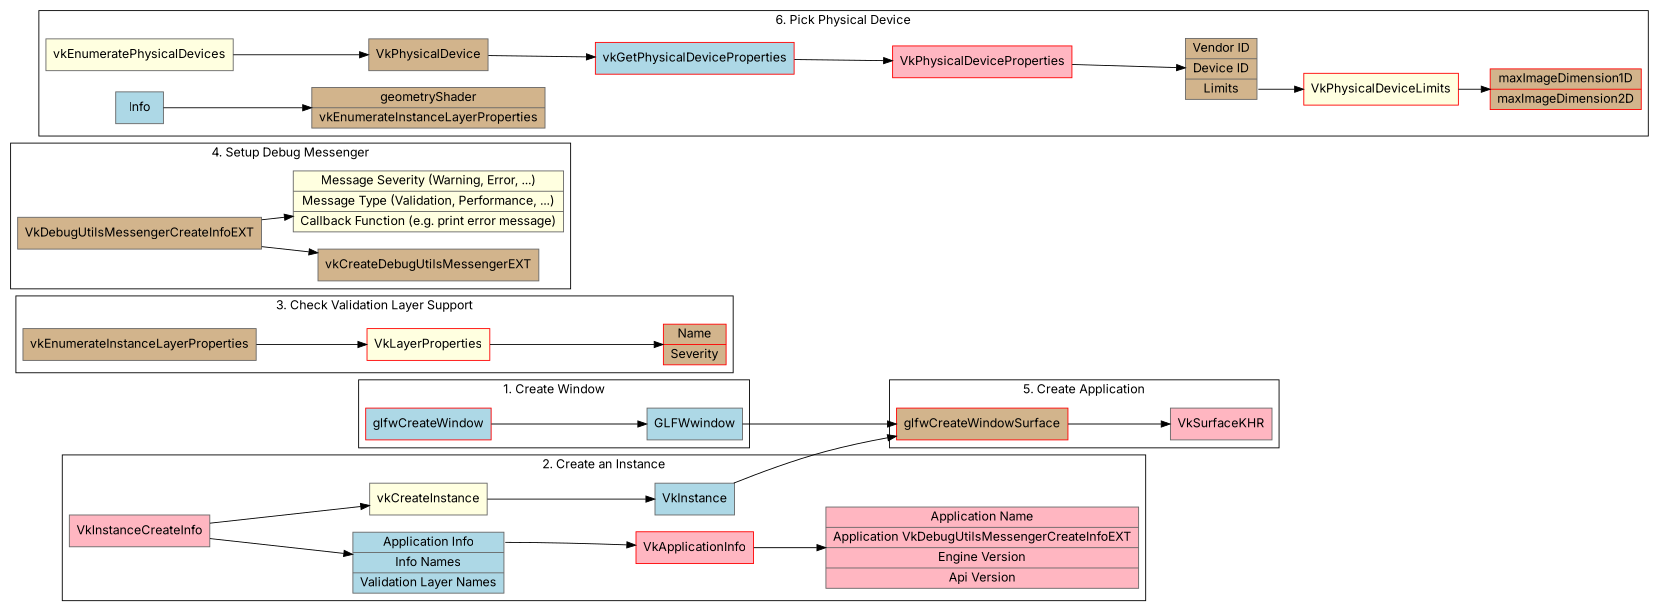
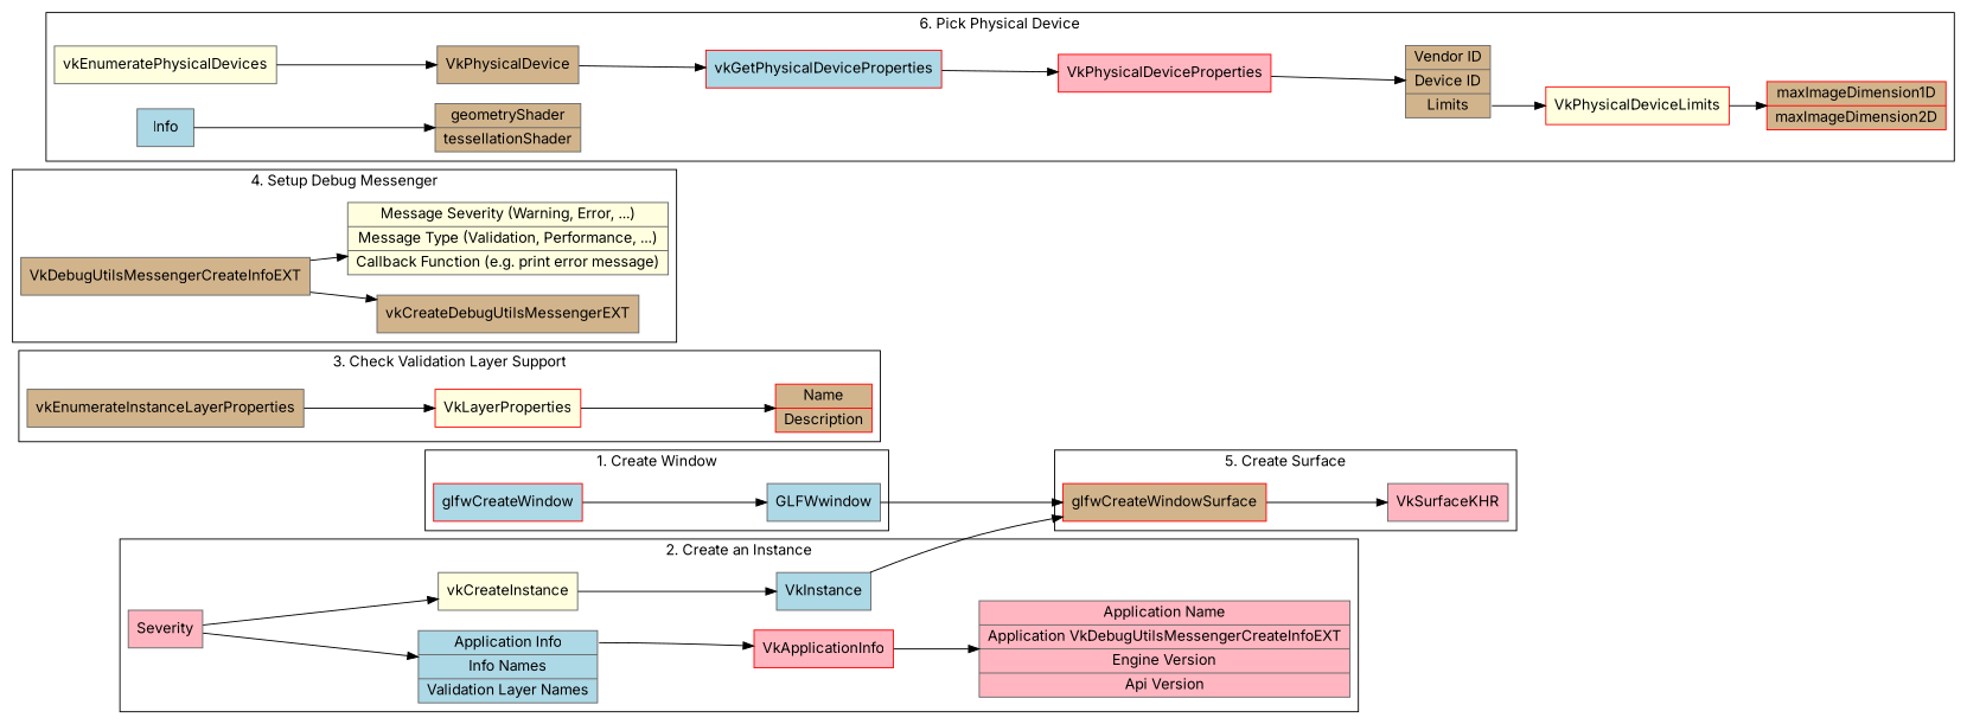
  digraph {
    fontname=Inter
    rankdir=LR
    node [color=gray40 fillcolor=tan fontname=Inter shape=record style=filled]
    edge [fontname=Inter]
    glfwCreateWindow [color=red fillcolor=lightblue]
    GLFWwindow [fillcolor=lightblue]
-   n3 [fillcolor=lightpink label=VkInstanceCreateInfo]
+   n3 [fillcolor=lightpink label=Severity]
    n4 [fillcolor=lightblue label="<VkApplicationInfo>Application Info| Info Names| Validation Layer Names"]
    vkCreateInstance [fillcolor=lightyellow]
    VkApplicationInfo [color=red fillcolor=lightpink]
    n7 [fillcolor=lightpink label="Application Name|Application VkDebugUtilsMessengerCreateInfoEXT| Engine Version| Api Version"]
    VkInstance [fillcolor=lightblue]
    vkEnumerateInstanceLayerProperties
    VkLayerProperties [color=red fillcolor=lightyellow]
-   n11 [color=red label="Name | Severity"]
+   n11 [color=red label="Name | Description"]
    vkCreateDebugUtilsMessengerEXT
    n13 [fillcolor=lightyellow label="Message Severity (Warning, Error, ...)| Message Type (Validation, Performance, ...) | Callback Function (e.g. print error message)"]
    VkDebugUtilsMessengerCreateInfoEXT
    glfwCreateWindowSurface [color=red]
    VkSurfaceKHR [fillcolor=lightpink]
    vkEnumeratePhysicalDevices [fillcolor=lightyellow]
    VkPhysicalDevice
    vkGetPhysicalDeviceProperties [color=red fillcolor=lightblue]
    VkPhysicalDeviceProperties [color=red fillcolor=lightpink]
    n21 [label="Vendor ID | Device ID | <limits>Limits"]
    VkPhysicalDeviceLimits [color=red fillcolor=lightyellow]
    n23 [color=red label="maxImageDimension1D| maxImageDimension2D"]
    n24 [fillcolor=lightblue label=Info]
-   n25 [label="geometryShader | vkEnumerateInstanceLayerProperties"]
+   n25 [label="geometryShader | tessellationShader"]
    subgraph cluster_1 {
      label="1. Create Window"
      glfwCreateWindow
      GLFWwindow
    }
    subgraph cluster_2 {
      label="2. Create an Instance"
      n3
      n4
      vkCreateInstance
      VkApplicationInfo
      n7
      VkInstance
    }
    subgraph cluster_3 {
      label="3. Check Validation Layer Support"
      vkEnumerateInstanceLayerProperties
      VkLayerProperties
      n11
    }
    subgraph cluster_4 {
      label="4. Setup Debug Messenger"
      vkCreateDebugUtilsMessengerEXT
      n13
      VkDebugUtilsMessengerCreateInfoEXT
    }
    subgraph cluster_5 {
-     label="5. Create Application"
+     label="5. Create Surface"
      glfwCreateWindowSurface
      VkSurfaceKHR
    }
    subgraph cluster_6 {
      label="6. Pick Physical Device"
      vkEnumeratePhysicalDevices
      VkPhysicalDevice
      vkGetPhysicalDeviceProperties
      VkPhysicalDeviceProperties
      n21
      VkPhysicalDeviceLimits
      n23
      n24
      n25
    }
    glfwCreateWindow -> GLFWwindow
    GLFWwindow -> glfwCreateWindowSurface
    n3 -> n4
    n3 -> vkCreateInstance
    n4 -> VkApplicationInfo [tailport=VkApplicationInfo]
    vkCreateInstance -> VkInstance
    VkApplicationInfo -> n7
    VkInstance -> glfwCreateWindowSurface
    vkEnumerateInstanceLayerProperties -> VkLayerProperties
    VkLayerProperties -> n11
    VkDebugUtilsMessengerCreateInfoEXT -> vkCreateDebugUtilsMessengerEXT
    VkDebugUtilsMessengerCreateInfoEXT -> n13
    glfwCreateWindowSurface -> VkSurfaceKHR
    vkEnumeratePhysicalDevices -> VkPhysicalDevice
    VkPhysicalDevice -> vkGetPhysicalDeviceProperties
    vkGetPhysicalDeviceProperties -> VkPhysicalDeviceProperties
    VkPhysicalDeviceProperties -> n21
    n21 -> VkPhysicalDeviceLimits [tailport=limits]
    VkPhysicalDeviceLimits -> n23
    n24 -> n25
  }
